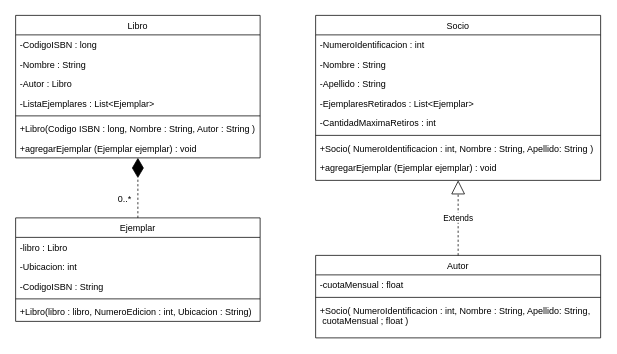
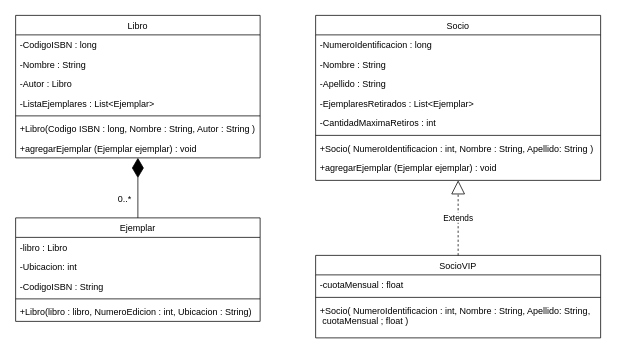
  <mxCell id="0" />
  <mxCell id="1" parent="0" />
  <mxCell id="2" value="Libro" style="swimlane;fontStyle=0;align=center;verticalAlign=top;childLayout=stackLayout;horizontal=1;startSize=26;horizontalStack=0;resizeParent=1;resizeLast=0;collapsible=1;marginBottom=0;rounded=0;shadow=0;strokeWidth=1;" parent="1" vertex="1"><mxGeometry x="20" y="20" width="326" height="190" as="geometry"><mxRectangle x="230" y="140" width="160" height="26" as="alternateBounds" /></mxGeometry></mxCell>
  <mxCell id="3" value="-CodigoISBN : long" style="text;align=left;verticalAlign=top;spacingLeft=4;spacingRight=4;overflow=hidden;rotatable=0;points=[[0,0.5],[1,0.5]];portConstraint=eastwest;" parent="2" vertex="1"><mxGeometry y="26" width="326" height="26" as="geometry" /></mxCell>
  <mxCell id="4" value="-Nombre : String" style="text;align=left;verticalAlign=top;spacingLeft=4;spacingRight=4;overflow=hidden;rotatable=0;points=[[0,0.5],[1,0.5]];portConstraint=eastwest;rounded=0;shadow=0;html=0;" parent="2" vertex="1"><mxGeometry y="52" width="326" height="26" as="geometry" /></mxCell>
  <mxCell id="5" value="-Autor : Libro" style="text;align=left;verticalAlign=top;spacingLeft=4;spacingRight=4;overflow=hidden;rotatable=0;points=[[0,0.5],[1,0.5]];portConstraint=eastwest;rounded=0;shadow=0;html=0;" parent="2" vertex="1"><mxGeometry y="78" width="326" height="26" as="geometry" /></mxCell>
  <mxCell id="6" value="-ListaEjemplares : List&lt;Ejemplar&gt;" style="text;align=left;verticalAlign=top;spacingLeft=4;spacingRight=4;overflow=hidden;rotatable=0;points=[[0,0.5],[1,0.5]];portConstraint=eastwest;rounded=0;shadow=0;html=0;" vertex="1" parent="2"><mxGeometry y="104" width="326" height="26" as="geometry" /></mxCell>
  <mxCell id="7" value="" style="line;html=1;strokeWidth=1;align=left;verticalAlign=middle;spacingTop=-1;spacingLeft=3;spacingRight=3;rotatable=0;labelPosition=right;points=[];portConstraint=eastwest;" parent="2" vertex="1"><mxGeometry y="130" width="326" height="8" as="geometry" /></mxCell>
  <mxCell id="8" value="+Libro(Codigo ISBN : long, Nombre : String, Autor : String )" style="text;align=left;verticalAlign=top;spacingLeft=4;spacingRight=4;overflow=hidden;rotatable=0;points=[[0,0.5],[1,0.5]];portConstraint=eastwest;" parent="2" vertex="1"><mxGeometry y="138" width="326" height="26" as="geometry" /></mxCell>
  <mxCell id="9" value="+agregarEjemplar (Ejemplar ejemplar) : void" style="text;align=left;verticalAlign=top;spacingLeft=4;spacingRight=4;overflow=hidden;rotatable=0;points=[[0,0.5],[1,0.5]];portConstraint=eastwest;" vertex="1" parent="2"><mxGeometry y="164" width="326" height="26" as="geometry" /></mxCell>
  <mxCell id="10" value="Socio" style="swimlane;fontStyle=0;align=center;verticalAlign=top;childLayout=stackLayout;horizontal=1;startSize=26;horizontalStack=0;resizeParent=1;resizeLast=0;collapsible=1;marginBottom=0;rounded=0;shadow=0;strokeWidth=1;" parent="1" vertex="1"><mxGeometry x="420" y="20" width="380" height="220" as="geometry"><mxRectangle x="230" y="140" width="160" height="26" as="alternateBounds" /></mxGeometry></mxCell>
- <mxCell id="11" value="-NumeroIdentificacion : int" style="text;align=left;verticalAlign=top;spacingLeft=4;spacingRight=4;overflow=hidden;rotatable=0;points=[[0,0.5],[1,0.5]];portConstraint=eastwest;" parent="10" vertex="1"><mxGeometry y="26" width="380" height="26" as="geometry" /></mxCell>
+ <mxCell id="11" value="-NumeroIdentificacion : long" style="text;align=left;verticalAlign=top;spacingLeft=4;spacingRight=4;overflow=hidden;rotatable=0;points=[[0,0.5],[1,0.5]];portConstraint=eastwest;" parent="10" vertex="1"><mxGeometry y="26" width="380" height="26" as="geometry" /></mxCell>
  <mxCell id="12" value="-Nombre : String" style="text;align=left;verticalAlign=top;spacingLeft=4;spacingRight=4;overflow=hidden;rotatable=0;points=[[0,0.5],[1,0.5]];portConstraint=eastwest;rounded=0;shadow=0;html=0;" parent="10" vertex="1"><mxGeometry y="52" width="380" height="26" as="geometry" /></mxCell>
  <mxCell id="13" value="-Apellido : String" style="text;align=left;verticalAlign=top;spacingLeft=4;spacingRight=4;overflow=hidden;rotatable=0;points=[[0,0.5],[1,0.5]];portConstraint=eastwest;rounded=0;shadow=0;html=0;" parent="10" vertex="1"><mxGeometry y="78" width="380" height="26" as="geometry" /></mxCell>
  <mxCell id="14" value="-EjemplaresRetirados : List&lt;Ejemplar&gt;" style="text;align=left;verticalAlign=top;spacingLeft=4;spacingRight=4;overflow=hidden;rotatable=0;points=[[0,0.5],[1,0.5]];portConstraint=eastwest;rounded=0;shadow=0;html=0;" vertex="1" parent="10"><mxGeometry y="104" width="380" height="26" as="geometry" /></mxCell>
  <mxCell id="15" value="-CantidadMaximaRetiros : int" style="text;align=left;verticalAlign=top;spacingLeft=4;spacingRight=4;overflow=hidden;rotatable=0;points=[[0,0.5],[1,0.5]];portConstraint=eastwest;rounded=0;shadow=0;html=0;" vertex="1" parent="10"><mxGeometry y="130" width="380" height="26" as="geometry" /></mxCell>
  <mxCell id="16" value="" style="line;html=1;strokeWidth=1;align=left;verticalAlign=middle;spacingTop=-1;spacingLeft=3;spacingRight=3;rotatable=0;labelPosition=right;points=[];portConstraint=eastwest;" parent="10" vertex="1"><mxGeometry y="156" width="380" height="8" as="geometry" /></mxCell>
  <mxCell id="17" value="+Socio( NumeroIdentificacion : int, Nombre : String, Apellido: String )" style="text;align=left;verticalAlign=top;spacingLeft=4;spacingRight=4;overflow=hidden;rotatable=0;points=[[0,0.5],[1,0.5]];portConstraint=eastwest;" parent="10" vertex="1"><mxGeometry y="164" width="380" height="26" as="geometry" /></mxCell>
  <mxCell id="18" value="+agregarEjemplar (Ejemplar ejemplar) : void" style="text;align=left;verticalAlign=top;spacingLeft=4;spacingRight=4;overflow=hidden;rotatable=0;points=[[0,0.5],[1,0.5]];portConstraint=eastwest;" vertex="1" parent="10"><mxGeometry y="190" width="380" height="26" as="geometry" /></mxCell>
- <mxCell id="19" value="Autor" style="swimlane;fontStyle=0;align=center;verticalAlign=top;childLayout=stackLayout;horizontal=1;startSize=26;horizontalStack=0;resizeParent=1;resizeLast=0;collapsible=1;marginBottom=0;rounded=0;shadow=0;strokeWidth=1;" parent="1" vertex="1"><mxGeometry x="420" y="340" width="380" height="110" as="geometry"><mxRectangle x="230" y="140" width="160" height="26" as="alternateBounds" /></mxGeometry></mxCell>
+ <mxCell id="19" value="SocioVIP" style="swimlane;fontStyle=0;align=center;verticalAlign=top;childLayout=stackLayout;horizontal=1;startSize=26;horizontalStack=0;resizeParent=1;resizeLast=0;collapsible=1;marginBottom=0;rounded=0;shadow=0;strokeWidth=1;" parent="1" vertex="1"><mxGeometry x="420" y="340" width="380" height="110" as="geometry"><mxRectangle x="230" y="140" width="160" height="26" as="alternateBounds" /></mxGeometry></mxCell>
  <mxCell id="20" value="-cuotaMensual : float" style="text;align=left;verticalAlign=top;spacingLeft=4;spacingRight=4;overflow=hidden;rotatable=0;points=[[0,0.5],[1,0.5]];portConstraint=eastwest;rounded=0;shadow=0;html=0;" parent="19" vertex="1"><mxGeometry y="26" width="380" height="26" as="geometry" /></mxCell>
  <mxCell id="21" value="" style="line;html=1;strokeWidth=1;align=left;verticalAlign=middle;spacingTop=-1;spacingLeft=3;spacingRight=3;rotatable=0;labelPosition=right;points=[];portConstraint=eastwest;" parent="19" vertex="1"><mxGeometry y="52" width="380" height="8" as="geometry" /></mxCell>
  <mxCell id="22" value="+Socio( NumeroIdentificacion : int, Nombre : String, Apellido: String,&#10; cuotaMensual ; float )" style="text;align=left;verticalAlign=top;spacingLeft=4;spacingRight=4;overflow=hidden;rotatable=0;points=[[0,0.5],[1,0.5]];portConstraint=eastwest;" parent="19" vertex="1"><mxGeometry y="60" width="380" height="40" as="geometry" /></mxCell>
  <mxCell id="23" value="Extends" style="endArrow=block;endSize=16;endFill=0;html=1;dashed=1;" parent="1" source="19" target="10" edge="1"><mxGeometry width="160" relative="1" as="geometry"><mxPoint x="440" y="190" as="sourcePoint" /><mxPoint x="600" y="190" as="targetPoint" /></mxGeometry></mxCell>
  <mxCell id="24" value="Ejemplar" style="swimlane;fontStyle=0;align=center;verticalAlign=top;childLayout=stackLayout;horizontal=1;startSize=26;horizontalStack=0;resizeParent=1;resizeLast=0;collapsible=1;marginBottom=0;rounded=0;shadow=0;strokeWidth=1;" parent="1" vertex="1"><mxGeometry x="20" y="290" width="326" height="138" as="geometry"><mxRectangle x="230" y="140" width="160" height="26" as="alternateBounds" /></mxGeometry></mxCell>
  <mxCell id="25" value="-libro : Libro" style="text;align=left;verticalAlign=top;spacingLeft=4;spacingRight=4;overflow=hidden;rotatable=0;points=[[0,0.5],[1,0.5]];portConstraint=eastwest;" parent="24" vertex="1"><mxGeometry y="26" width="326" height="26" as="geometry" /></mxCell>
  <mxCell id="26" value="-Ubicacion: int" style="text;align=left;verticalAlign=top;spacingLeft=4;spacingRight=4;overflow=hidden;rotatable=0;points=[[0,0.5],[1,0.5]];portConstraint=eastwest;rounded=0;shadow=0;html=0;" parent="24" vertex="1"><mxGeometry y="52" width="326" height="26" as="geometry" /></mxCell>
  <mxCell id="27" value="-CodigoISBN : String" style="text;align=left;verticalAlign=top;spacingLeft=4;spacingRight=4;overflow=hidden;rotatable=0;points=[[0,0.5],[1,0.5]];portConstraint=eastwest;rounded=0;shadow=0;html=0;" parent="24" vertex="1"><mxGeometry y="78" width="326" height="26" as="geometry" /></mxCell>
  <mxCell id="28" value="" style="line;html=1;strokeWidth=1;align=left;verticalAlign=middle;spacingTop=-1;spacingLeft=3;spacingRight=3;rotatable=0;labelPosition=right;points=[];portConstraint=eastwest;" parent="24" vertex="1"><mxGeometry y="104" width="326" height="8" as="geometry" /></mxCell>
  <mxCell id="29" value="+Libro(libro : libro, NumeroEdicion : int, Ubicacion : String)" style="text;align=left;verticalAlign=top;spacingLeft=4;spacingRight=4;overflow=hidden;rotatable=0;points=[[0,0.5],[1,0.5]];portConstraint=eastwest;" parent="24" vertex="1"><mxGeometry y="112" width="326" height="26" as="geometry" /></mxCell>
- <mxCell id="30" value="" style="endArrow=diamondThin;endFill=1;endSize=24;html=1;dashed=1;" edge="1" parent="1" source="24" target="2"><mxGeometry width="160" relative="1" as="geometry"><mxPoint x="440" y="280" as="sourcePoint" /><mxPoint x="600" y="280" as="targetPoint" /></mxGeometry></mxCell>
+ <mxCell id="30" value="" style="endArrow=diamondThin;endFill=1;endSize=24;html=1;" edge="1" parent="1" source="24" target="2"><mxGeometry width="160" relative="1" as="geometry"><mxPoint x="440" y="280" as="sourcePoint" /><mxPoint x="600" y="280" as="targetPoint" /></mxGeometry></mxCell>
  <mxCell id="31" value="0..*" style="text;html=1;align=center;verticalAlign=middle;resizable=0;points=[];autosize=1;strokeColor=none;" vertex="1" parent="1"><mxGeometry x="150" y="255" width="30" height="20" as="geometry" /></mxCell>
